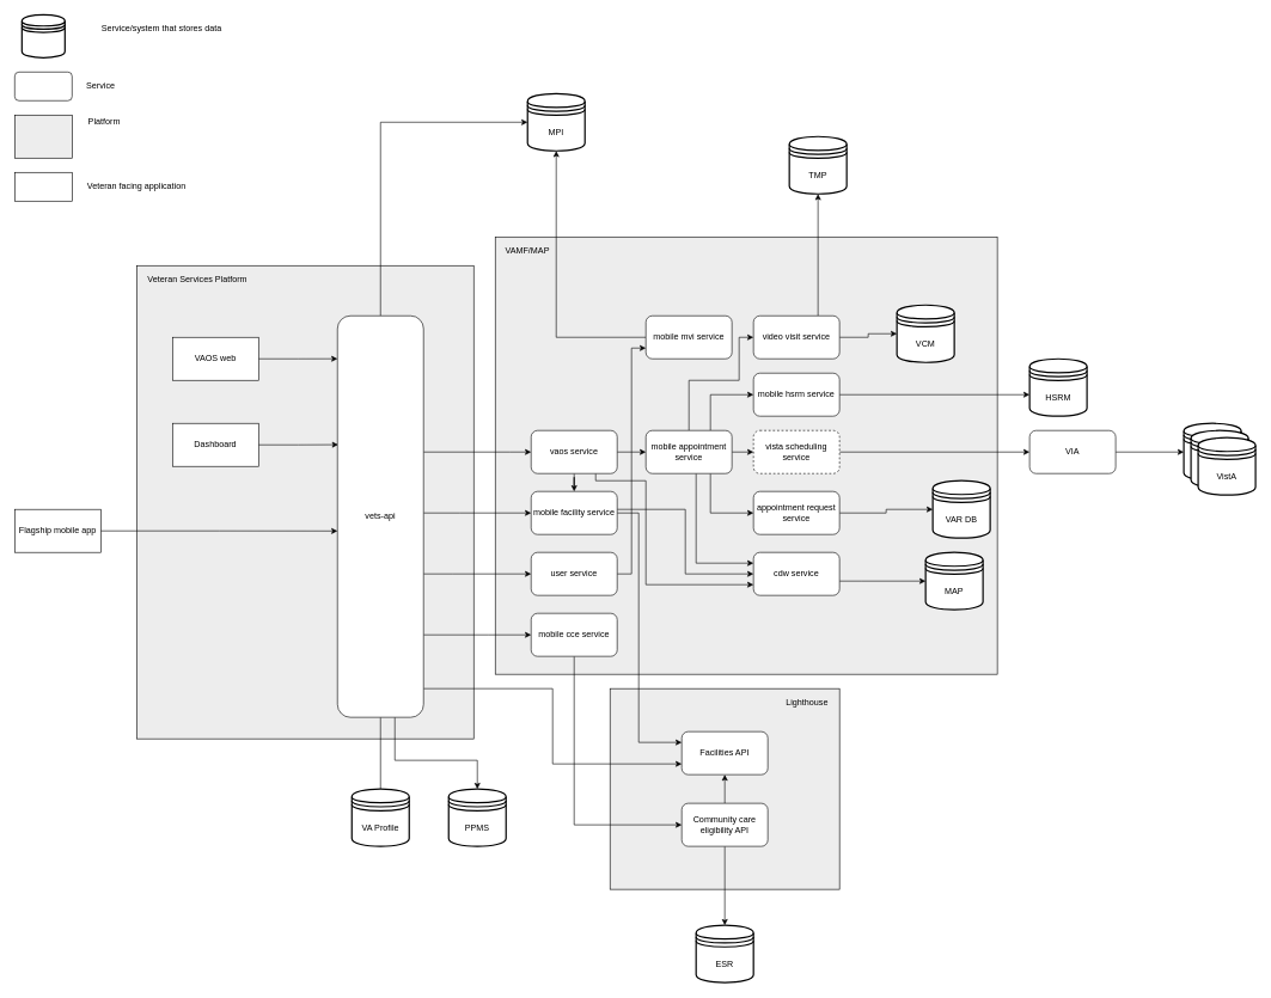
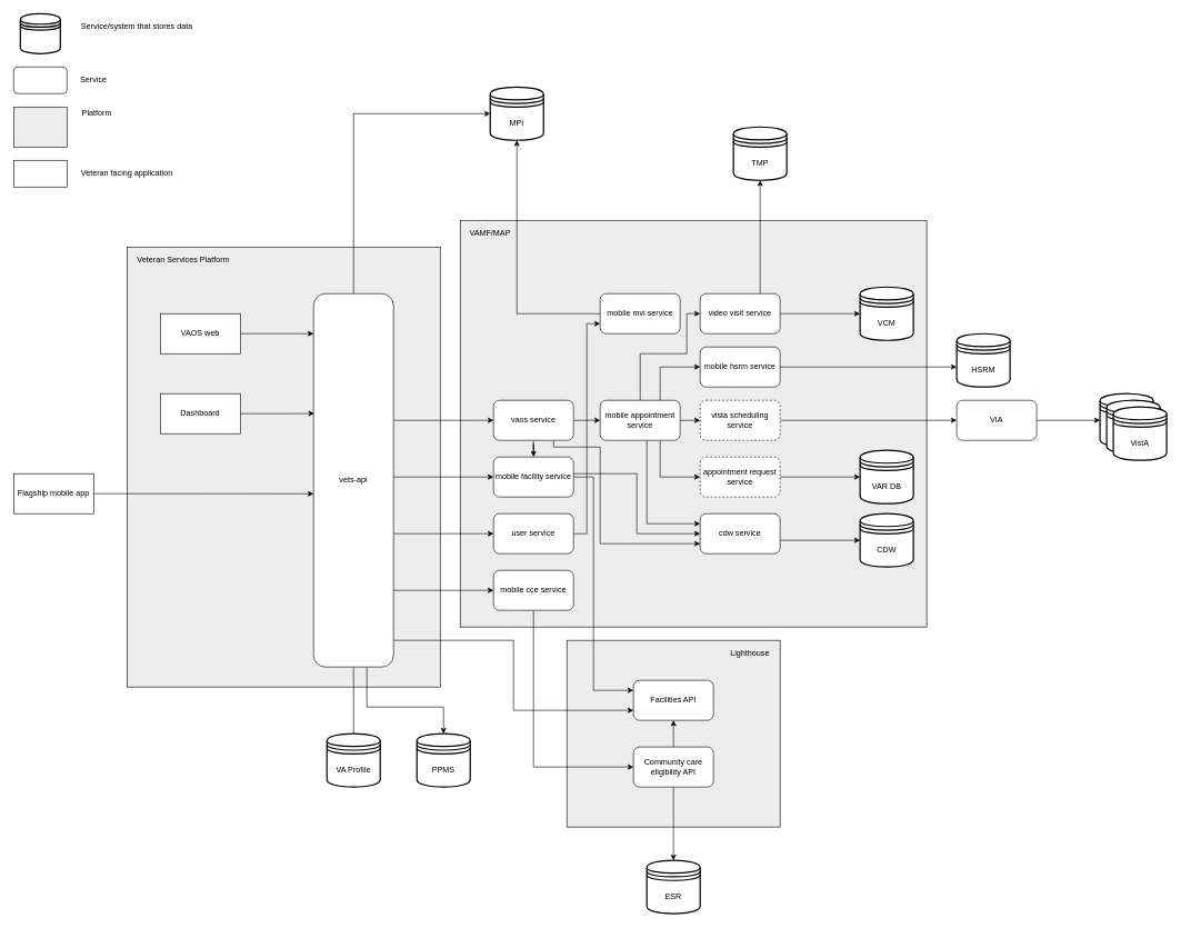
  <mxCell id="0" />
  <mxCell id="1" parent="0" />
  <mxCell id="2" value="" style="rounded=0;whiteSpace=wrap;html=1;fillColor=#EDEDED;" vertex="1" parent="1"><mxGeometry x="850" y="960" width="320" height="280" as="geometry" /></mxCell>
  <mxCell id="3" value="" style="rounded=0;whiteSpace=wrap;html=1;fillColor=#EDEDED;" vertex="1" parent="1"><mxGeometry x="690" y="330" width="700" height="610" as="geometry" /></mxCell>
  <mxCell id="4" value="" style="rounded=0;whiteSpace=wrap;html=1;fillColor=#EDEDED;" vertex="1" parent="1"><mxGeometry x="190" y="370" width="470" height="660" as="geometry" /></mxCell>
  <mxCell id="5" style="edgeStyle=orthogonalEdgeStyle;rounded=0;orthogonalLoop=1;jettySize=auto;html=1;entryX=0;entryY=0.107;entryDx=0;entryDy=0;entryPerimeter=0;" edge="1" parent="1" source="6" target="19"><mxGeometry relative="1" as="geometry" /></mxCell>
  <mxCell id="6" value="VAOS web" style="rounded=0;whiteSpace=wrap;html=1;" vertex="1" parent="1"><mxGeometry x="240" y="470" width="120" height="60" as="geometry" /></mxCell>
  <mxCell id="7" style="edgeStyle=orthogonalEdgeStyle;rounded=0;orthogonalLoop=1;jettySize=auto;html=1;entryX=0.008;entryY=0.321;entryDx=0;entryDy=0;entryPerimeter=0;" edge="1" parent="1" source="8" target="19"><mxGeometry relative="1" as="geometry" /></mxCell>
  <mxCell id="8" value="Dashboard" style="rounded=0;whiteSpace=wrap;html=1;" vertex="1" parent="1"><mxGeometry x="240" y="590" width="120" height="60" as="geometry" /></mxCell>
  <mxCell id="9" style="edgeStyle=orthogonalEdgeStyle;rounded=0;orthogonalLoop=1;jettySize=auto;html=1;entryX=0;entryY=0.536;entryDx=0;entryDy=0;entryPerimeter=0;" edge="1" parent="1" source="10" target="19"><mxGeometry relative="1" as="geometry"><mxPoint x="470" y="691" as="targetPoint" /></mxGeometry></mxCell>
  <mxCell id="10" value="Flagship mobile app" style="rounded=0;whiteSpace=wrap;html=1;" vertex="1" parent="1"><mxGeometry x="20" y="710" width="120" height="60" as="geometry" /></mxCell>
  <mxCell id="11" style="edgeStyle=orthogonalEdgeStyle;rounded=0;orthogonalLoop=1;jettySize=auto;html=1;entryX=0;entryY=0.5;entryDx=0;entryDy=0;" edge="1" parent="1" source="19" target="27"><mxGeometry relative="1" as="geometry"><Array as="points"><mxPoint x="640" y="715" /><mxPoint x="640" y="715" /></Array></mxGeometry></mxCell>
  <mxCell id="12" style="edgeStyle=orthogonalEdgeStyle;rounded=0;orthogonalLoop=1;jettySize=auto;html=1;entryX=0;entryY=0.5;entryDx=0;entryDy=0;" edge="1" parent="1" source="19" target="57"><mxGeometry relative="1" as="geometry"><Array as="points"><mxPoint x="710" y="630" /><mxPoint x="710" y="630" /></Array></mxGeometry></mxCell>
  <mxCell id="13" style="edgeStyle=orthogonalEdgeStyle;rounded=0;orthogonalLoop=1;jettySize=auto;html=1;entryX=0;entryY=0.5;entryDx=0;entryDy=0;" edge="1" parent="1" source="19" target="32"><mxGeometry relative="1" as="geometry"><Array as="points"><mxPoint x="680" y="885" /><mxPoint x="680" y="885" /></Array></mxGeometry></mxCell>
  <mxCell id="14" style="edgeStyle=orthogonalEdgeStyle;rounded=0;orthogonalLoop=1;jettySize=auto;html=1;entryX=0;entryY=0.75;entryDx=0;entryDy=0;" edge="1" parent="1" source="19" target="21"><mxGeometry relative="1" as="geometry"><Array as="points"><mxPoint x="770" y="960" /><mxPoint x="770" y="1065" /></Array></mxGeometry></mxCell>
  <mxCell id="15" style="edgeStyle=orthogonalEdgeStyle;rounded=0;orthogonalLoop=1;jettySize=auto;html=1;entryX=0;entryY=0.5;entryDx=0;entryDy=0;" edge="1" parent="1" source="19" target="63"><mxGeometry relative="1" as="geometry"><mxPoint x="730" y="170" as="targetPoint" /><Array as="points"><mxPoint x="530" y="170" /></Array></mxGeometry></mxCell>
  <mxCell id="16" style="edgeStyle=orthogonalEdgeStyle;rounded=0;orthogonalLoop=1;jettySize=auto;html=1;entryX=0;entryY=0.5;entryDx=0;entryDy=0;" edge="1" parent="1" source="19" target="65"><mxGeometry relative="1" as="geometry"><Array as="points"><mxPoint x="630" y="800" /><mxPoint x="630" y="800" /></Array></mxGeometry></mxCell>
  <mxCell id="17" style="edgeStyle=orthogonalEdgeStyle;rounded=0;orthogonalLoop=1;jettySize=auto;html=1;entryX=0.5;entryY=0;entryDx=0;entryDy=0;endArrow=none;" edge="1" parent="1" source="19" target="50"><mxGeometry relative="1" as="geometry" /></mxCell>
  <mxCell id="18" style="edgeStyle=orthogonalEdgeStyle;rounded=0;orthogonalLoop=1;jettySize=auto;html=1;entryX=0.5;entryY=0;entryDx=0;entryDy=0;" edge="1" parent="1" source="19" target="20"><mxGeometry relative="1" as="geometry"><Array as="points"><mxPoint x="550" y="1060" /><mxPoint x="665" y="1060" /></Array></mxGeometry></mxCell>
  <mxCell id="19" value="vets-api" style="rounded=1;whiteSpace=wrap;html=1;" vertex="1" parent="1"><mxGeometry x="470" y="440" width="120" height="560" as="geometry" /></mxCell>
  <mxCell id="20" value="PPMS" style="strokeWidth=2;html=1;shape=datastore;whiteSpace=wrap;" vertex="1" parent="1"><mxGeometry x="625" y="1100" width="80" height="80" as="geometry" /></mxCell>
  <mxCell id="21" value="Facilities API" style="rounded=1;whiteSpace=wrap;html=1;" vertex="1" parent="1"><mxGeometry x="950" y="1020" width="120" height="60" as="geometry" /></mxCell>
  <mxCell id="22" style="edgeStyle=orthogonalEdgeStyle;rounded=0;orthogonalLoop=1;jettySize=auto;html=1;entryX=0.5;entryY=1;entryDx=0;entryDy=0;" edge="1" parent="1" source="24" target="21"><mxGeometry relative="1" as="geometry" /></mxCell>
  <mxCell id="23" style="edgeStyle=orthogonalEdgeStyle;rounded=0;orthogonalLoop=1;jettySize=auto;html=1;entryX=0.5;entryY=0;entryDx=0;entryDy=0;" edge="1" parent="1" source="24" target="51"><mxGeometry relative="1" as="geometry"><Array as="points"><mxPoint x="1010" y="1280" /><mxPoint x="1010" y="1280" /></Array></mxGeometry></mxCell>
  <mxCell id="24" value="Community care eligibility API" style="rounded=1;whiteSpace=wrap;html=1;" vertex="1" parent="1"><mxGeometry x="950" y="1120" width="120" height="60" as="geometry" /></mxCell>
  <mxCell id="25" style="edgeStyle=orthogonalEdgeStyle;rounded=0;orthogonalLoop=1;jettySize=auto;html=1;entryX=0;entryY=0.25;entryDx=0;entryDy=0;" edge="1" parent="1" source="27" target="21"><mxGeometry relative="1" as="geometry"><Array as="points"><mxPoint x="890" y="715" /><mxPoint x="890" y="1035" /></Array></mxGeometry></mxCell>
  <mxCell id="26" style="edgeStyle=orthogonalEdgeStyle;rounded=0;orthogonalLoop=1;jettySize=auto;html=1;entryX=0;entryY=0.5;entryDx=0;entryDy=0;" edge="1" parent="1" source="27" target="29"><mxGeometry relative="1" as="geometry"><Array as="points"><mxPoint x="955" y="710" /><mxPoint x="955" y="800" /></Array></mxGeometry></mxCell>
  <mxCell id="27" value="mobile facility service" style="rounded=1;whiteSpace=wrap;html=1;" vertex="1" parent="1"><mxGeometry x="740" y="685" width="120" height="60" as="geometry" /></mxCell>
  <mxCell id="28" style="edgeStyle=orthogonalEdgeStyle;rounded=0;orthogonalLoop=1;jettySize=auto;html=1;entryX=0;entryY=0.5;entryDx=0;entryDy=0;" edge="1" parent="1" source="29" target="30"><mxGeometry relative="1" as="geometry"><Array as="points"><mxPoint x="1200" y="810" /><mxPoint x="1200" y="810" /></Array></mxGeometry></mxCell>
  <mxCell id="29" value="cdw service" style="rounded=1;whiteSpace=wrap;html=1;" vertex="1" parent="1"><mxGeometry x="1050" y="770" width="120" height="60" as="geometry" /></mxCell>
- <mxCell id="30" value="MAP" style="strokeWidth=2;html=1;shape=datastore;whiteSpace=wrap;" vertex="1" parent="1"><mxGeometry x="1290" y="770" width="80" height="80" as="geometry" /></mxCell>
+ <mxCell id="30" value="CDW" style="strokeWidth=2;html=1;shape=datastore;whiteSpace=wrap;" vertex="1" parent="1"><mxGeometry x="1290" y="770" width="80" height="80" as="geometry" /></mxCell>
  <mxCell id="31" style="edgeStyle=orthogonalEdgeStyle;rounded=0;orthogonalLoop=1;jettySize=auto;html=1;entryX=0;entryY=0.5;entryDx=0;entryDy=0;" edge="1" parent="1" source="32" target="24"><mxGeometry relative="1" as="geometry"><Array as="points"><mxPoint x="800" y="1150" /></Array></mxGeometry></mxCell>
  <mxCell id="32" value="mobile cce service" style="rounded=1;whiteSpace=wrap;html=1;" vertex="1" parent="1"><mxGeometry x="740" y="855" width="120" height="60" as="geometry" /></mxCell>
  <mxCell id="33" style="edgeStyle=orthogonalEdgeStyle;rounded=0;orthogonalLoop=1;jettySize=auto;html=1;entryX=0;entryY=0.5;entryDx=0;entryDy=0;" edge="1" parent="1" source="38" target="75"><mxGeometry relative="1" as="geometry"><Array as="points"><mxPoint x="990" y="715" /></Array></mxGeometry></mxCell>
  <mxCell id="34" style="edgeStyle=orthogonalEdgeStyle;rounded=0;orthogonalLoop=1;jettySize=auto;html=1;entryX=0;entryY=0.25;entryDx=0;entryDy=0;" edge="1" parent="1" source="38" target="29"><mxGeometry relative="1" as="geometry"><Array as="points"><mxPoint x="970" y="785" /></Array></mxGeometry></mxCell>
  <mxCell id="35" style="edgeStyle=orthogonalEdgeStyle;rounded=0;orthogonalLoop=1;jettySize=auto;html=1;entryX=0;entryY=0.5;entryDx=0;entryDy=0;exitX=0.5;exitY=0;exitDx=0;exitDy=0;" edge="1" parent="1" source="38" target="44"><mxGeometry relative="1" as="geometry"><Array as="points"><mxPoint x="960" y="530" /><mxPoint x="1030" y="530" /><mxPoint x="1030" y="470" /></Array></mxGeometry></mxCell>
  <mxCell id="36" style="edgeStyle=orthogonalEdgeStyle;rounded=0;orthogonalLoop=1;jettySize=auto;html=1;exitX=0.75;exitY=0;exitDx=0;exitDy=0;entryX=0;entryY=0.5;entryDx=0;entryDy=0;" edge="1" parent="1" source="38" target="77"><mxGeometry relative="1" as="geometry" /></mxCell>
  <mxCell id="37" style="edgeStyle=orthogonalEdgeStyle;rounded=0;orthogonalLoop=1;jettySize=auto;html=1;exitX=1;exitY=0.5;exitDx=0;exitDy=0;entryX=0;entryY=0.5;entryDx=0;entryDy=0;" edge="1" parent="1" source="38" target="46"><mxGeometry relative="1" as="geometry" /></mxCell>
  <mxCell id="38" value="mobile appointment service" style="rounded=1;whiteSpace=wrap;html=1;" vertex="1" parent="1"><mxGeometry x="900" y="600" width="120" height="60" as="geometry" /></mxCell>
- <mxCell id="39" value="VAR DB" style="strokeWidth=2;html=1;shape=datastore;whiteSpace=wrap;" vertex="1" parent="1"><mxGeometry x="1300" y="670" width="80" height="80" as="geometry" /></mxCell>
+ <mxCell id="39" value="VAR DB" style="strokeWidth=2;html=1;shape=datastore;whiteSpace=wrap;" vertex="1" parent="1"><mxGeometry x="1290" y="675" width="80" height="80" as="geometry" /></mxCell>
  <mxCell id="40" value="VistA" style="strokeWidth=2;html=1;shape=datastore;whiteSpace=wrap;" vertex="1" parent="1"><mxGeometry x="1650" y="590" width="80" height="80" as="geometry" /></mxCell>
  <mxCell id="41" value="TMP" style="strokeWidth=2;html=1;shape=datastore;whiteSpace=wrap;" vertex="1" parent="1"><mxGeometry x="1100" y="190" width="80" height="80" as="geometry" /></mxCell>
  <mxCell id="42" style="edgeStyle=orthogonalEdgeStyle;rounded=0;orthogonalLoop=1;jettySize=auto;html=1;entryX=0;entryY=0.5;entryDx=0;entryDy=0;" edge="1" parent="1" source="44" target="49"><mxGeometry relative="1" as="geometry" /></mxCell>
  <mxCell id="43" style="edgeStyle=orthogonalEdgeStyle;rounded=0;orthogonalLoop=1;jettySize=auto;html=1;entryX=0.5;entryY=1;entryDx=0;entryDy=0;" edge="1" parent="1" source="44" target="41"><mxGeometry relative="1" as="geometry"><Array as="points"><mxPoint x="1140" y="280" /><mxPoint x="1140" y="280" /></Array></mxGeometry></mxCell>
  <mxCell id="44" value="video visit service" style="rounded=1;whiteSpace=wrap;html=1;" vertex="1" parent="1"><mxGeometry x="1050" y="440" width="120" height="60" as="geometry" /></mxCell>
  <mxCell id="45" style="edgeStyle=orthogonalEdgeStyle;rounded=0;orthogonalLoop=1;jettySize=auto;html=1;entryX=0;entryY=0.5;entryDx=0;entryDy=0;" edge="1" parent="1" source="46" target="48"><mxGeometry relative="1" as="geometry" /></mxCell>
  <mxCell id="46" value="vista scheduling service" style="rounded=1;whiteSpace=wrap;html=1;dashed=1;" vertex="1" parent="1"><mxGeometry x="1050" y="600" width="120" height="60" as="geometry" /></mxCell>
  <mxCell id="47" style="edgeStyle=orthogonalEdgeStyle;rounded=0;orthogonalLoop=1;jettySize=auto;html=1;entryX=0;entryY=0.5;entryDx=0;entryDy=0;" edge="1" parent="1" source="48" target="40"><mxGeometry relative="1" as="geometry" /></mxCell>
  <mxCell id="48" value="VIA" style="rounded=1;whiteSpace=wrap;html=1;" vertex="1" parent="1"><mxGeometry x="1435" y="600" width="120" height="60" as="geometry" /></mxCell>
- <mxCell id="49" value="VCM" style="strokeWidth=2;html=1;shape=datastore;whiteSpace=wrap;" vertex="1" parent="1"><mxGeometry x="1250" y="425" width="80" height="80" as="geometry" /></mxCell>
+ <mxCell id="49" value="VCM" style="strokeWidth=2;html=1;shape=datastore;whiteSpace=wrap;" vertex="1" parent="1"><mxGeometry x="1290" width="80" height="80" as="geometry" y="430" /></mxCell>
  <mxCell id="50" value="VA Profile" style="strokeWidth=2;html=1;shape=datastore;whiteSpace=wrap;" vertex="1" parent="1"><mxGeometry x="490" y="1100" width="80" height="80" as="geometry" /></mxCell>
  <mxCell id="51" value="ESR" style="strokeWidth=2;html=1;shape=datastore;whiteSpace=wrap;" vertex="1" parent="1"><mxGeometry x="970" y="1290" width="80" height="80" as="geometry" /></mxCell>
  <mxCell id="52" value="VistA" style="strokeWidth=2;html=1;shape=datastore;whiteSpace=wrap;" vertex="1" parent="1"><mxGeometry x="1660" y="600" width="80" height="80" as="geometry" /></mxCell>
  <mxCell id="53" value="VistA" style="strokeWidth=2;html=1;shape=datastore;whiteSpace=wrap;" vertex="1" parent="1"><mxGeometry x="1670" y="610" width="80" height="80" as="geometry" /></mxCell>
  <mxCell id="54" style="edgeStyle=orthogonalEdgeStyle;rounded=0;orthogonalLoop=1;jettySize=auto;html=1;entryX=0.5;entryY=0;entryDx=0;entryDy=0;" edge="1" parent="1" source="57" target="27"><mxGeometry relative="1" as="geometry" /></mxCell>
  <mxCell id="55" style="edgeStyle=orthogonalEdgeStyle;rounded=0;orthogonalLoop=1;jettySize=auto;html=1;exitX=1;exitY=0.5;exitDx=0;exitDy=0;" edge="1" parent="1" source="57" target="38"><mxGeometry relative="1" as="geometry" /></mxCell>
  <mxCell id="56" style="edgeStyle=orthogonalEdgeStyle;rounded=0;orthogonalLoop=1;jettySize=auto;html=1;exitX=0.75;exitY=1;exitDx=0;exitDy=0;entryX=0;entryY=0.75;entryDx=0;entryDy=0;" edge="1" parent="1" source="57" target="29"><mxGeometry relative="1" as="geometry"><Array as="points"><mxPoint x="830" y="670" /><mxPoint x="900" y="670" /><mxPoint x="900" y="815" /></Array></mxGeometry></mxCell>
  <mxCell id="57" value="vaos service" style="rounded=1;whiteSpace=wrap;html=1;" vertex="1" parent="1"><mxGeometry x="740" y="600" width="120" height="60" as="geometry" /></mxCell>
  <mxCell id="58" value="Veteran Services Platform" style="text;html=1;strokeColor=none;fillColor=none;align=center;verticalAlign=middle;whiteSpace=wrap;rounded=0;" vertex="1" parent="1"><mxGeometry y="380" width="150" height="20" as="geometry" x="200" /></mxCell>
  <mxCell id="59" value="VAMF/MAP" style="text;html=1;strokeColor=none;fillColor=none;align=center;verticalAlign=middle;whiteSpace=wrap;rounded=0;" vertex="1" parent="1"><mxGeometry x="660" y="340" width="150" height="20" as="geometry" /></mxCell>
  <mxCell id="60" value="Lighthouse" style="text;html=1;strokeColor=none;fillColor=none;align=center;verticalAlign=middle;whiteSpace=wrap;rounded=0;" vertex="1" parent="1"><mxGeometry x="1050" y="970" width="150" height="20" as="geometry" /></mxCell>
  <mxCell id="61" style="edgeStyle=orthogonalEdgeStyle;rounded=0;orthogonalLoop=1;jettySize=auto;html=1;entryX=0.5;entryY=1;entryDx=0;entryDy=0;" edge="1" parent="1" source="62" target="63"><mxGeometry relative="1" as="geometry" /></mxCell>
  <mxCell id="62" value="mobile mvi service" style="rounded=1;whiteSpace=wrap;html=1;" vertex="1" parent="1"><mxGeometry x="900" y="440" width="120" height="60" as="geometry" /></mxCell>
  <mxCell id="63" value="MPI" style="strokeWidth=2;html=1;shape=datastore;whiteSpace=wrap;" vertex="1" parent="1"><mxGeometry x="735" y="130" width="80" height="80" as="geometry" /></mxCell>
  <mxCell id="64" style="edgeStyle=orthogonalEdgeStyle;rounded=0;orthogonalLoop=1;jettySize=auto;html=1;entryX=0;entryY=0.75;entryDx=0;entryDy=0;" edge="1" parent="1" source="65" target="62"><mxGeometry relative="1" as="geometry" /></mxCell>
  <mxCell id="65" value="user service" style="rounded=1;whiteSpace=wrap;html=1;" vertex="1" parent="1"><mxGeometry x="740" y="770" width="120" height="60" as="geometry" /></mxCell>
  <mxCell id="66" value="" style="strokeWidth=2;html=1;shape=datastore;whiteSpace=wrap;" vertex="1" parent="1"><mxGeometry x="30" y="20" width="60" height="60" as="geometry" /></mxCell>
- <mxCell id="67" value="Service/system that stores data" style="text;html=1;strokeColor=none;fillColor=none;align=center;verticalAlign=middle;whiteSpace=wrap;rounded=0;" vertex="1" parent="1"><mxGeometry x="130" y="30" width="190" height="20" as="geometry" /></mxCell>
+ <mxCell id="67" value="Service/system that stores data" style="text;html=1;strokeColor=none;fillColor=none;align=center;verticalAlign=middle;whiteSpace=wrap;rounded=0;" vertex="1" parent="1"><mxGeometry x="110" y="30" width="190" height="20" as="geometry" /></mxCell>
  <mxCell id="68" value="" style="rounded=1;whiteSpace=wrap;html=1;" vertex="1" parent="1"><mxGeometry x="20" y="100" width="80" height="40" as="geometry" /></mxCell>
  <mxCell id="69" value="Service" style="text;html=1;strokeColor=none;fillColor=none;align=center;verticalAlign=middle;whiteSpace=wrap;rounded=0;" vertex="1" parent="1"><mxGeometry x="110" y="110" width="60" height="20" as="geometry" /></mxCell>
  <mxCell id="70" value="" style="rounded=0;whiteSpace=wrap;html=1;fillColor=#EDEDED;" vertex="1" parent="1"><mxGeometry x="20" y="160" width="80" height="60" as="geometry" /></mxCell>
  <mxCell id="71" value="Platform" style="text;html=1;strokeColor=none;fillColor=none;align=center;verticalAlign=middle;whiteSpace=wrap;rounded=0;" vertex="1" parent="1"><mxGeometry x="120" y="160" width="50" height="20" as="geometry" /></mxCell>
  <mxCell id="72" value="" style="rounded=0;whiteSpace=wrap;html=1;" vertex="1" parent="1"><mxGeometry x="20" y="240" width="80" height="40" as="geometry" /></mxCell>
  <mxCell id="73" value="Veteran facing application" style="text;html=1;strokeColor=none;fillColor=none;align=center;verticalAlign=middle;whiteSpace=wrap;rounded=0;" vertex="1" parent="1"><mxGeometry x="110" y="250" width="160" height="20" as="geometry" /></mxCell>
  <mxCell id="74" style="edgeStyle=orthogonalEdgeStyle;rounded=0;orthogonalLoop=1;jettySize=auto;html=1;entryX=0;entryY=0.5;entryDx=0;entryDy=0;" edge="1" parent="1" source="75" target="39"><mxGeometry relative="1" as="geometry" /></mxCell>
- <mxCell id="75" value="appointment request service" style="rounded=1;whiteSpace=wrap;html=1;" vertex="1" parent="1"><mxGeometry x="1050" y="685" width="120" height="60" as="geometry" /></mxCell>
+ <mxCell id="75" value="appointment request service" style="rounded=1;whiteSpace=wrap;html=1;dashed=1;" vertex="1" parent="1"><mxGeometry x="1050" y="685" width="120" height="60" as="geometry" /></mxCell>
  <mxCell id="76" style="edgeStyle=orthogonalEdgeStyle;rounded=0;orthogonalLoop=1;jettySize=auto;html=1;entryX=0;entryY=0.625;entryDx=0;entryDy=0;entryPerimeter=0;" edge="1" parent="1" source="77" target="78"><mxGeometry relative="1" as="geometry" /></mxCell>
  <mxCell id="77" value="mobile hsrm service" style="rounded=1;whiteSpace=wrap;html=1;" vertex="1" parent="1"><mxGeometry x="1050" y="520" width="120" height="60" as="geometry" /></mxCell>
  <mxCell id="78" value="HSRM" style="strokeWidth=2;html=1;shape=datastore;whiteSpace=wrap;" vertex="1" parent="1"><mxGeometry x="1435" y="500" width="80" height="80" as="geometry" /></mxCell>
